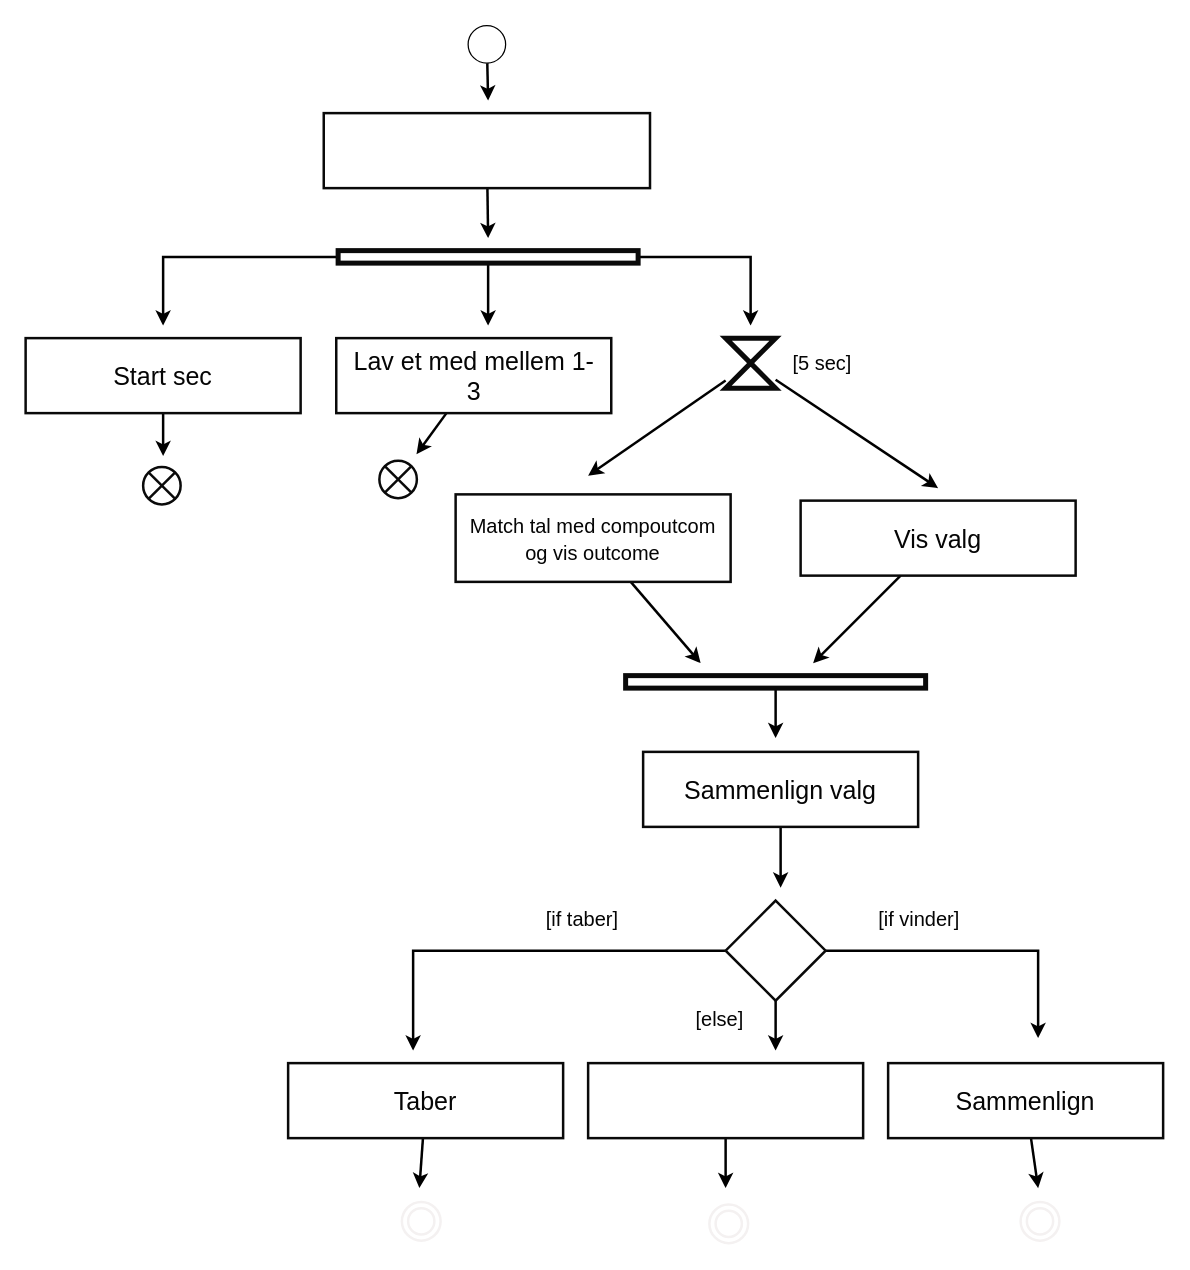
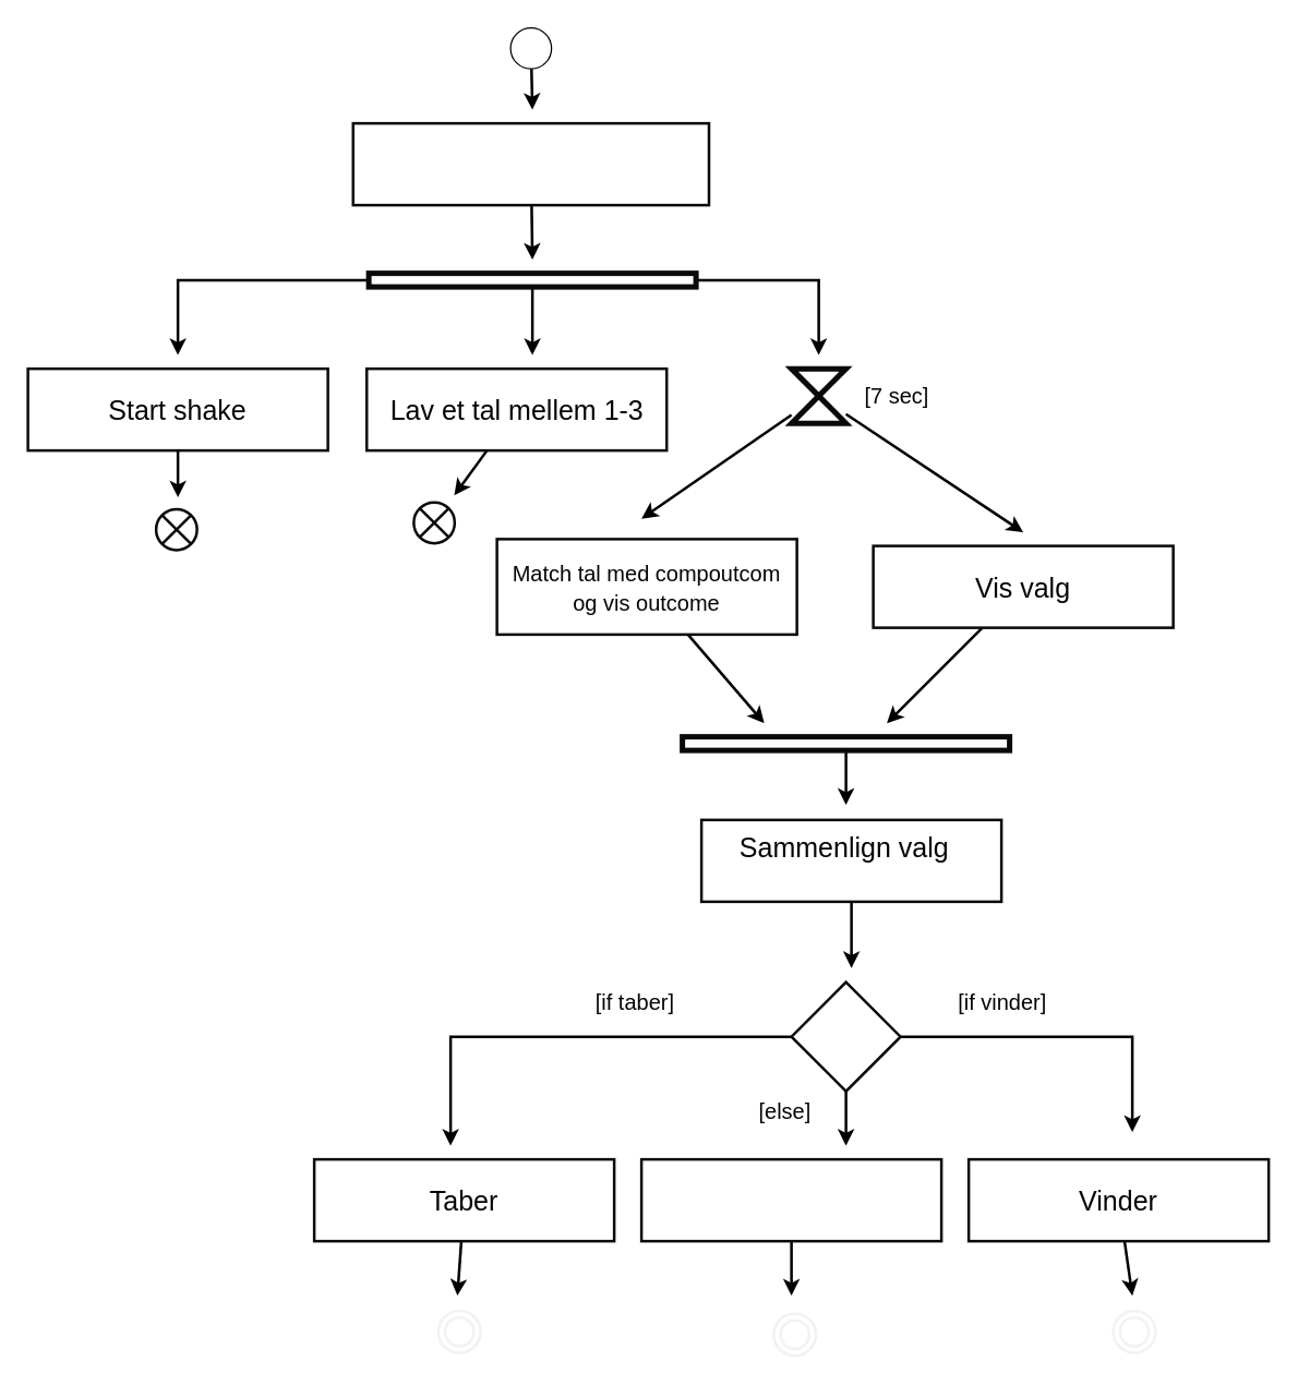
  <mxCell id="0" />
  <mxCell id="1" parent="0" />
  <mxCell id="2" value="&lt;p style=&quot;line-height: 100%;&quot;&gt;&lt;font style=&quot;font-size: 16px;&quot; color=&quot;#050505&quot;&gt;Match tal med compoutcom og vis outcome&lt;/font&gt;&lt;/p&gt;" style="text;html=1;strokeColor=none;fillColor=none;align=center;verticalAlign=middle;whiteSpace=wrap;rounded=0;strokeWidth=4;fontSize=20;" parent="1" vertex="1"><mxGeometry x="374" y="415" width="200" height="30" as="geometry" /></mxCell>
  <mxCell id="3" value="" style="edgeStyle=none;html=1;strokeColor=#000000;strokeWidth=2;fontSize=16;fontColor=#050505;rounded=0;" parent="1" source="4" edge="1"><mxGeometry relative="1" as="geometry"><mxPoint x="390" y="80" as="targetPoint" /></mxGeometry></mxCell>
  <mxCell id="4" value="" style="ellipse;whiteSpace=wrap;html=1;aspect=fixed;fillColor=default;strokeColor=default;rounded=0;" parent="1" vertex="1"><mxGeometry x="374" width="30" height="30" as="geometry" y="20" /></mxCell>
  <mxCell id="5" value="" style="edgeStyle=none;html=1;strokeColor=#000000;strokeWidth=2;fontSize=16;fontColor=#050505;rounded=0;" parent="1" source="6" edge="1"><mxGeometry relative="1" as="geometry"><mxPoint x="390" y="190" as="targetPoint" /></mxGeometry></mxCell>
  <mxCell id="6" value="" style="rounded=0;whiteSpace=wrap;html=1;strokeColor=#0a0a0a;fillColor=none;strokeWidth=2;" parent="1" vertex="1"><mxGeometry x="258.5" y="90" width="261" height="60" as="geometry" /></mxCell>
  <mxCell id="7" style="edgeStyle=none;html=1;strokeColor=#000000;strokeWidth=2;fontSize=16;fontColor=#050505;rounded=0;" parent="1" source="8" edge="1"><mxGeometry relative="1" as="geometry"><mxPoint x="130" y="364.333" as="targetPoint" /></mxGeometry></mxCell>
  <mxCell id="8" value="" style="rounded=0;whiteSpace=wrap;html=1;strokeColor=#0a0a0a;strokeWidth=2;fontSize=20;fontColor=#050505;fillColor=none;" parent="1" vertex="1"><mxGeometry x="20" y="270" width="220" height="60" as="geometry" /></mxCell>
- <mxCell id="9" value="&lt;font color=&quot;#050505&quot; style=&quot;font-size: 20px;&quot;&gt;Start sec&lt;/font&gt;" style="text;html=1;strokeColor=none;fillColor=none;align=center;verticalAlign=middle;whiteSpace=wrap;rounded=0;strokeWidth=4;fontSize=20;" parent="1" vertex="1"><mxGeometry x="30" y="285" width="200" height="30" as="geometry" /></mxCell>
+ <mxCell id="9" value="&lt;font color=&quot;#050505&quot; style=&quot;font-size: 20px;&quot;&gt;Start shake&lt;/font&gt;" style="text;html=1;strokeColor=none;fillColor=none;align=center;verticalAlign=middle;whiteSpace=wrap;rounded=0;strokeWidth=4;fontSize=20;" parent="1" vertex="1"><mxGeometry x="30" y="285" width="200" height="30" as="geometry" /></mxCell>
  <mxCell id="10" style="edgeStyle=none;html=1;strokeColor=#000000;strokeWidth=2;fontSize=16;fontColor=#050505;rounded=0;" parent="1" source="11" edge="1"><mxGeometry relative="1" as="geometry"><mxPoint x="650" y="530" as="targetPoint" /></mxGeometry></mxCell>
  <mxCell id="11" value="" style="rounded=0;whiteSpace=wrap;html=1;strokeColor=#0a0a0a;strokeWidth=2;fontSize=20;fontColor=#050505;fillColor=none;" parent="1" vertex="1"><mxGeometry x="640" y="400" width="220" height="60" as="geometry" /></mxCell>
  <mxCell id="12" value="&lt;font color=&quot;#050505&quot; style=&quot;font-size: 20px;&quot;&gt;Vis valg&lt;/font&gt;" style="text;html=1;strokeColor=none;fillColor=none;align=center;verticalAlign=middle;whiteSpace=wrap;rounded=0;strokeWidth=4;fontSize=20;" parent="1" vertex="1"><mxGeometry x="650" y="415" width="200" height="30" as="geometry" /></mxCell>
  <mxCell id="13" style="edgeStyle=none;html=1;strokeColor=#000000;strokeWidth=2;fontSize=16;fontColor=#050505;rounded=0;" parent="1" source="15" edge="1"><mxGeometry relative="1" as="geometry"><mxPoint x="470" y="380" as="targetPoint" /></mxGeometry></mxCell>
  <mxCell id="14" style="edgeStyle=none;html=1;strokeColor=#000000;strokeWidth=2;fontSize=16;fontColor=#050505;rounded=0;" parent="1" source="15" edge="1"><mxGeometry relative="1" as="geometry"><mxPoint x="750" y="390" as="targetPoint" /></mxGeometry></mxCell>
  <mxCell id="15" value="" style="shape=collate;whiteSpace=wrap;html=1;strokeColor=#0a0a0a;strokeWidth=4;fontSize=20;fontColor=#050505;fillColor=none;rounded=0;" parent="1" vertex="1"><mxGeometry x="580" y="270" width="40" height="40" as="geometry" /></mxCell>
  <mxCell id="16" style="edgeStyle=none;html=1;fontSize=16;fontColor=#050505;strokeColor=#000000;strokeWidth=2;rounded=0;" parent="1" source="19" edge="1"><mxGeometry relative="1" as="geometry"><mxPoint x="130" y="260" as="targetPoint" /><Array as="points"><mxPoint x="130" y="205" /></Array></mxGeometry></mxCell>
  <mxCell id="17" style="edgeStyle=none;html=1;strokeColor=#000000;strokeWidth=2;fontSize=16;fontColor=#050505;rounded=0;" parent="1" source="19" edge="1"><mxGeometry relative="1" as="geometry"><mxPoint x="390" y="260" as="targetPoint" /></mxGeometry></mxCell>
  <mxCell id="18" style="edgeStyle=none;html=1;strokeColor=#000000;strokeWidth=2;fontSize=16;fontColor=#050505;rounded=0;" parent="1" source="19" edge="1"><mxGeometry relative="1" as="geometry"><mxPoint x="600" y="260" as="targetPoint" /><Array as="points"><mxPoint x="600" y="205" /></Array></mxGeometry></mxCell>
  <mxCell id="19" value="" style="rounded=0;whiteSpace=wrap;html=1;strokeColor=#0a0a0a;strokeWidth=4;fontSize=20;fontColor=#050505;fillColor=default;" parent="1" vertex="1"><mxGeometry x="270" y="200" width="240" height="10" as="geometry" /></mxCell>
  <mxCell id="20" style="edgeStyle=none;html=1;strokeColor=#000000;strokeWidth=2;fontSize=16;fontColor=#050505;rounded=0;" parent="1" source="21" edge="1"><mxGeometry relative="1" as="geometry"><mxPoint x="332.667" y="363" as="targetPoint" /></mxGeometry></mxCell>
  <mxCell id="21" value="" style="rounded=0;whiteSpace=wrap;html=1;strokeColor=#0a0a0a;strokeWidth=2;fontSize=20;fontColor=#050505;fillColor=none;" parent="1" vertex="1"><mxGeometry x="268.5" y="270" width="220" height="60" as="geometry" /></mxCell>
- <mxCell id="22" value="&lt;font color=&quot;#050505&quot; style=&quot;font-size: 20px;&quot;&gt;Lav et med mellem 1-3&lt;/font&gt;" style="text;html=1;strokeColor=none;fillColor=none;align=center;verticalAlign=middle;whiteSpace=wrap;rounded=0;strokeWidth=4;fontSize=20;" parent="1" vertex="1"><mxGeometry x="278.5" y="285" width="200" height="30" as="geometry" /></mxCell>
+ <mxCell id="22" value="&lt;font color=&quot;#050505&quot; style=&quot;font-size: 20px;&quot;&gt;Lav et tal mellem 1-3&lt;/font&gt;" style="text;html=1;strokeColor=none;fillColor=none;align=center;verticalAlign=middle;whiteSpace=wrap;rounded=0;strokeWidth=4;fontSize=20;" parent="1" vertex="1"><mxGeometry x="278.5" y="285" width="200" height="30" as="geometry" /></mxCell>
  <mxCell id="23" style="edgeStyle=none;html=1;strokeColor=#000000;strokeWidth=2;fontSize=16;fontColor=#050505;rounded=0;" parent="1" source="24" edge="1"><mxGeometry relative="1" as="geometry"><mxPoint x="560" y="530" as="targetPoint" /></mxGeometry></mxCell>
  <mxCell id="24" value="" style="rounded=0;whiteSpace=wrap;html=1;strokeColor=#0a0a0a;strokeWidth=2;fontSize=20;fontColor=#050505;fillColor=none;" parent="1" vertex="1"><mxGeometry x="364" y="395" width="220" height="70" as="geometry" /></mxCell>
  <mxCell id="25" style="edgeStyle=none;html=1;strokeColor=#000000;strokeWidth=2;fontSize=16;fontColor=#050505;rounded=0;" parent="1" source="26" edge="1"><mxGeometry relative="1" as="geometry"><mxPoint x="620" y="590" as="targetPoint" /></mxGeometry></mxCell>
  <mxCell id="26" value="" style="rounded=0;whiteSpace=wrap;html=1;strokeColor=#0a0a0a;strokeWidth=4;fontSize=20;fontColor=#050505;fillColor=default;" parent="1" vertex="1"><mxGeometry x="500" y="540" width="240" height="10" as="geometry" /></mxCell>
- <mxCell id="27" value="[5 sec]" style="text;html=1;strokeColor=none;fillColor=none;align=center;verticalAlign=middle;whiteSpace=wrap;rounded=0;strokeWidth=2;fontSize=16;fontColor=#050505;" parent="1" vertex="1"><mxGeometry x="610" y="275" width="95" height="30" as="geometry" /></mxCell>
+ <mxCell id="27" value="[7 sec]" style="text;html=1;strokeColor=none;fillColor=none;align=center;verticalAlign=middle;whiteSpace=wrap;rounded=0;strokeWidth=2;fontSize=16;fontColor=#050505;" parent="1" vertex="1"><mxGeometry x="610" y="275" width="95" height="30" as="geometry" /></mxCell>
  <mxCell id="28" style="edgeStyle=none;html=1;strokeColor=#000000;strokeWidth=2;fontSize=16;fontColor=#050505;rounded=0;" parent="1" source="29" edge="1"><mxGeometry relative="1" as="geometry"><mxPoint x="830" y="950" as="targetPoint" /></mxGeometry></mxCell>
  <mxCell id="29" value="" style="rounded=0;whiteSpace=wrap;html=1;strokeColor=#0a0a0a;strokeWidth=2;fontSize=20;fontColor=#050505;fillColor=none;" parent="1" vertex="1"><mxGeometry x="710" y="850" width="220" height="60" as="geometry" /></mxCell>
- <mxCell id="30" value="&lt;font color=&quot;#050505&quot; style=&quot;font-size: 20px;&quot;&gt;Sammenlign&lt;/font&gt;" style="text;html=1;strokeColor=none;fillColor=none;align=center;verticalAlign=middle;whiteSpace=wrap;rounded=0;strokeWidth=4;fontSize=20;" parent="1" vertex="1"><mxGeometry x="720" y="865" width="200" height="30" as="geometry" /></mxCell>
+ <mxCell id="30" value="&lt;font color=&quot;#050505&quot; style=&quot;font-size: 20px;&quot;&gt;Vinder&lt;/font&gt;" style="text;html=1;strokeColor=none;fillColor=none;align=center;verticalAlign=middle;whiteSpace=wrap;rounded=0;strokeWidth=4;fontSize=20;" parent="1" vertex="1"><mxGeometry x="720" y="865" width="200" height="30" as="geometry" /></mxCell>
  <mxCell id="31" style="edgeStyle=none;html=1;strokeColor=#000000;strokeWidth=2;fontSize=16;fontColor=#050505;rounded=0;" parent="1" source="32" edge="1"><mxGeometry relative="1" as="geometry"><mxPoint x="580" y="950" as="targetPoint" /></mxGeometry></mxCell>
  <mxCell id="32" value="" style="rounded=0;whiteSpace=wrap;html=1;strokeColor=#0a0a0a;strokeWidth=2;fontSize=20;fontColor=#050505;fillColor=none;" parent="1" vertex="1"><mxGeometry x="470" y="850" width="220" height="60" as="geometry" /></mxCell>
  <mxCell id="33" value="" style="edgeStyle=none;html=1;strokeColor=#000000;strokeWidth=2;fontSize=16;fontColor=#050505;rounded=0;" parent="1" source="34" edge="1"><mxGeometry relative="1" as="geometry"><mxPoint x="335" y="950" as="targetPoint" /></mxGeometry></mxCell>
  <mxCell id="34" value="" style="rounded=0;whiteSpace=wrap;html=1;strokeColor=#0a0a0a;strokeWidth=2;fontSize=20;fontColor=#050505;fillColor=none;" parent="1" vertex="1"><mxGeometry x="230" y="850" width="220" height="60" as="geometry" /></mxCell>
  <mxCell id="35" value="&lt;font color=&quot;#050505&quot;&gt;Taber&lt;/font&gt;" style="text;html=1;strokeColor=none;fillColor=none;align=center;verticalAlign=middle;whiteSpace=wrap;rounded=0;strokeWidth=4;fontSize=20;" parent="1" vertex="1"><mxGeometry x="240" y="865" width="200" height="30" as="geometry" /></mxCell>
  <mxCell id="36" style="edgeStyle=none;html=1;strokeColor=#000000;strokeWidth=2;fontSize=16;fontColor=#050505;rounded=0;" parent="1" source="39" edge="1"><mxGeometry relative="1" as="geometry"><mxPoint x="830" y="830" as="targetPoint" /><Array as="points"><mxPoint x="830" y="760" /></Array></mxGeometry></mxCell>
  <mxCell id="37" style="edgeStyle=none;html=1;strokeColor=#000000;strokeWidth=2;fontSize=16;fontColor=#050505;rounded=0;" parent="1" source="39" edge="1"><mxGeometry relative="1" as="geometry"><mxPoint x="330" y="840" as="targetPoint" /><Array as="points"><mxPoint x="330" y="760" /></Array></mxGeometry></mxCell>
  <mxCell id="38" style="edgeStyle=none;html=1;strokeColor=#000000;strokeWidth=2;fontSize=16;fontColor=#050505;rounded=0;" parent="1" source="39" edge="1"><mxGeometry relative="1" as="geometry"><mxPoint x="620" y="840" as="targetPoint" /></mxGeometry></mxCell>
  <mxCell id="39" value="" style="rhombus;whiteSpace=wrap;html=1;strokeColor=#0a0a0a;strokeWidth=2;fontSize=16;fontColor=#050505;fillColor=none;rounded=0;" parent="1" vertex="1"><mxGeometry x="580" y="720" width="80" height="80" as="geometry" /></mxCell>
  <mxCell id="40" value="[if vinder]&lt;span style=&quot;color: rgba(0, 0, 0, 0); font-family: monospace; font-size: 0px; text-align: start;&quot;&gt;%3CmxGraphModel%3E%3Croot%3E%3CmxCell%20id%3D%220%22%2F%3E%3CmxCell%20id%3D%221%22%20parent%3D%220%22%2F%3E%3CmxCell%20id%3D%222%22%20value%3D%22%5BSettimeoout%205%20sec%5D%22%20style%3D%22text%3Bhtml%3D1%3BstrokeColor%3Dnone%3BfillColor%3Dnone%3Balign%3Dcenter%3BverticalAlign%3Dmiddle%3BwhiteSpace%3Dwrap%3Brounded%3D0%3BstrokeWidth%3D2%3BfontSize%3D16%3BfontColor%3D%23050505%3B%22%20vertex%3D%221%22%20parent%3D%221%22%3E%3CmxGeometry%20x%3D%22700%22%20y%3D%22255%22%20width%3D%22170%22%20height%3D%2230%22%20as%3D%22geometry%22%2F%3E%3C%2FmxCell%3E%3C%2Froot%3E%3C%2FmxGraphModel%3E&lt;/span&gt;" style="text;html=1;strokeColor=none;fillColor=none;align=center;verticalAlign=middle;whiteSpace=wrap;rounded=0;strokeWidth=2;fontSize=16;fontColor=#050505;" parent="1" vertex="1"><mxGeometry x="690" y="720" width="90" height="30" as="geometry" /></mxCell>
  <mxCell id="41" value="[if taber]&lt;span style=&quot;color: rgba(0, 0, 0, 0); font-family: monospace; font-size: 0px; text-align: start;&quot;&gt;%3CmxGraphModel%3E%3Croot%3E%3CmxCell%20id%3D%220%22%2F%3E%3CmxCell%20id%3D%221%22%20parent%3D%220%22%2F%3E%3CmxCell%20id%3D%222%22%20value%3D%22%5BSettimeoout%205%20sec%5D%22%20style%3D%22text%3Bhtml%3D1%3BstrokeColor%3Dnone%3BfillColor%3Dnone%3Balign%3Dcenter%3BverticalAlign%3Dmiddle%3BwhiteSpace%3Dwrap%3Brounded%3D0%3BstrokeWidth%3D2%3BfontSize%3D16%3BfontColor%3D%23050505%3B%22%20vertex%3D%221%22%20parent%3D%221%22%3E%3CmxGeometry%20x%3D%22700%22%20y%3D%22255%22%20width%3D%22170%22%20height%3D%2230%22%20as%3D%22geometry%22%2F%3E%3C%2FmxCell%3E%3C%2Froot%3E%3C%2FmxGraphModel%3E]&lt;/span&gt;" style="text;html=1;strokeColor=none;fillColor=none;align=center;verticalAlign=middle;whiteSpace=wrap;rounded=0;strokeWidth=2;fontSize=16;fontColor=#050505;" parent="1" vertex="1"><mxGeometry x="429.5" y="720" width="70.5" height="30" as="geometry" /></mxCell>
  <mxCell id="42" value="[else]" style="text;html=1;strokeColor=none;fillColor=none;align=center;verticalAlign=middle;whiteSpace=wrap;rounded=0;strokeWidth=2;fontSize=16;fontColor=#050505;" parent="1" vertex="1"><mxGeometry x="539.5" y="800" width="70.5" height="30" as="geometry" /></mxCell>
  <mxCell id="43" value="" style="shape=sumEllipse;perimeter=ellipsePerimeter;whiteSpace=wrap;html=1;backgroundOutline=1;strokeColor=#0a0a0a;strokeWidth=2;fontSize=16;fontColor=#050505;fillColor=none;rounded=0;" parent="1" vertex="1"><mxGeometry x="303" y="368" width="30" height="30" as="geometry" /></mxCell>
  <mxCell id="44" value="" style="shape=sumEllipse;perimeter=ellipsePerimeter;whiteSpace=wrap;html=1;backgroundOutline=1;strokeColor=#0a0a0a;strokeWidth=2;fontSize=16;fontColor=#050505;fillColor=none;rounded=0;" parent="1" vertex="1"><mxGeometry x="114" y="373" width="30" height="30" as="geometry" /></mxCell>
  <mxCell id="45" style="edgeStyle=none;html=1;strokeColor=#000000;strokeWidth=2;fontSize=16;fontColor=#050505;rounded=0;" parent="1" source="46" edge="1"><mxGeometry relative="1" as="geometry"><mxPoint x="624" y="709.667" as="targetPoint" /></mxGeometry></mxCell>
  <mxCell id="46" value="" style="rounded=0;whiteSpace=wrap;html=1;strokeColor=#0a0a0a;strokeWidth=2;fontSize=20;fontColor=#050505;fillColor=none;" parent="1" vertex="1"><mxGeometry x="514" y="601" width="220" height="60" as="geometry" /></mxCell>
- <mxCell id="47" value="&lt;font color=&quot;#050505&quot; style=&quot;font-size: 20px;&quot;&gt;Sammenlign valg&lt;/font&gt;" style="text;html=1;strokeColor=none;fillColor=none;align=center;verticalAlign=middle;whiteSpace=wrap;rounded=0;strokeWidth=4;fontSize=20;" parent="1" vertex="1"><mxGeometry x="524" y="616" width="200" height="30" as="geometry" /></mxCell>
+ <mxCell id="47" value="&lt;font color=&quot;#050505&quot; style=&quot;font-size: 20px;&quot;&gt;Sammenlign valg&lt;/font&gt;" style="text;html=1;strokeColor=none;fillColor=none;align=center;verticalAlign=middle;whiteSpace=wrap;rounded=0;strokeWidth=4;fontSize=20;" parent="1" vertex="1"><mxGeometry x="519" y="606" width="200" height="30" as="geometry" /></mxCell>
  <mxCell id="48" value="" style="ellipse;shape=doubleEllipse;whiteSpace=wrap;html=1;aspect=fixed;strokeColor=#f4f1f1;strokeWidth=2;fontSize=16;fontColor=#050505;fillColor=default;rounded=0;" parent="1" vertex="1"><mxGeometry x="816" y="961" width="31" height="31" as="geometry" /></mxCell>
  <mxCell id="49" value="" style="ellipse;shape=doubleEllipse;whiteSpace=wrap;html=1;aspect=fixed;strokeColor=#f4f1f1;strokeWidth=2;fontSize=16;fontColor=#050505;fillColor=default;rounded=0;" parent="1" vertex="1"><mxGeometry x="567" y="963" width="31" height="31" as="geometry" /></mxCell>
  <mxCell id="50" value="" style="ellipse;shape=doubleEllipse;whiteSpace=wrap;html=1;aspect=fixed;strokeColor=#f4f1f1;strokeWidth=2;fontSize=16;fontColor=#050505;fillColor=default;rounded=0;" parent="1" vertex="1"><mxGeometry x="321" y="961" width="31" height="31" as="geometry" /></mxCell>
